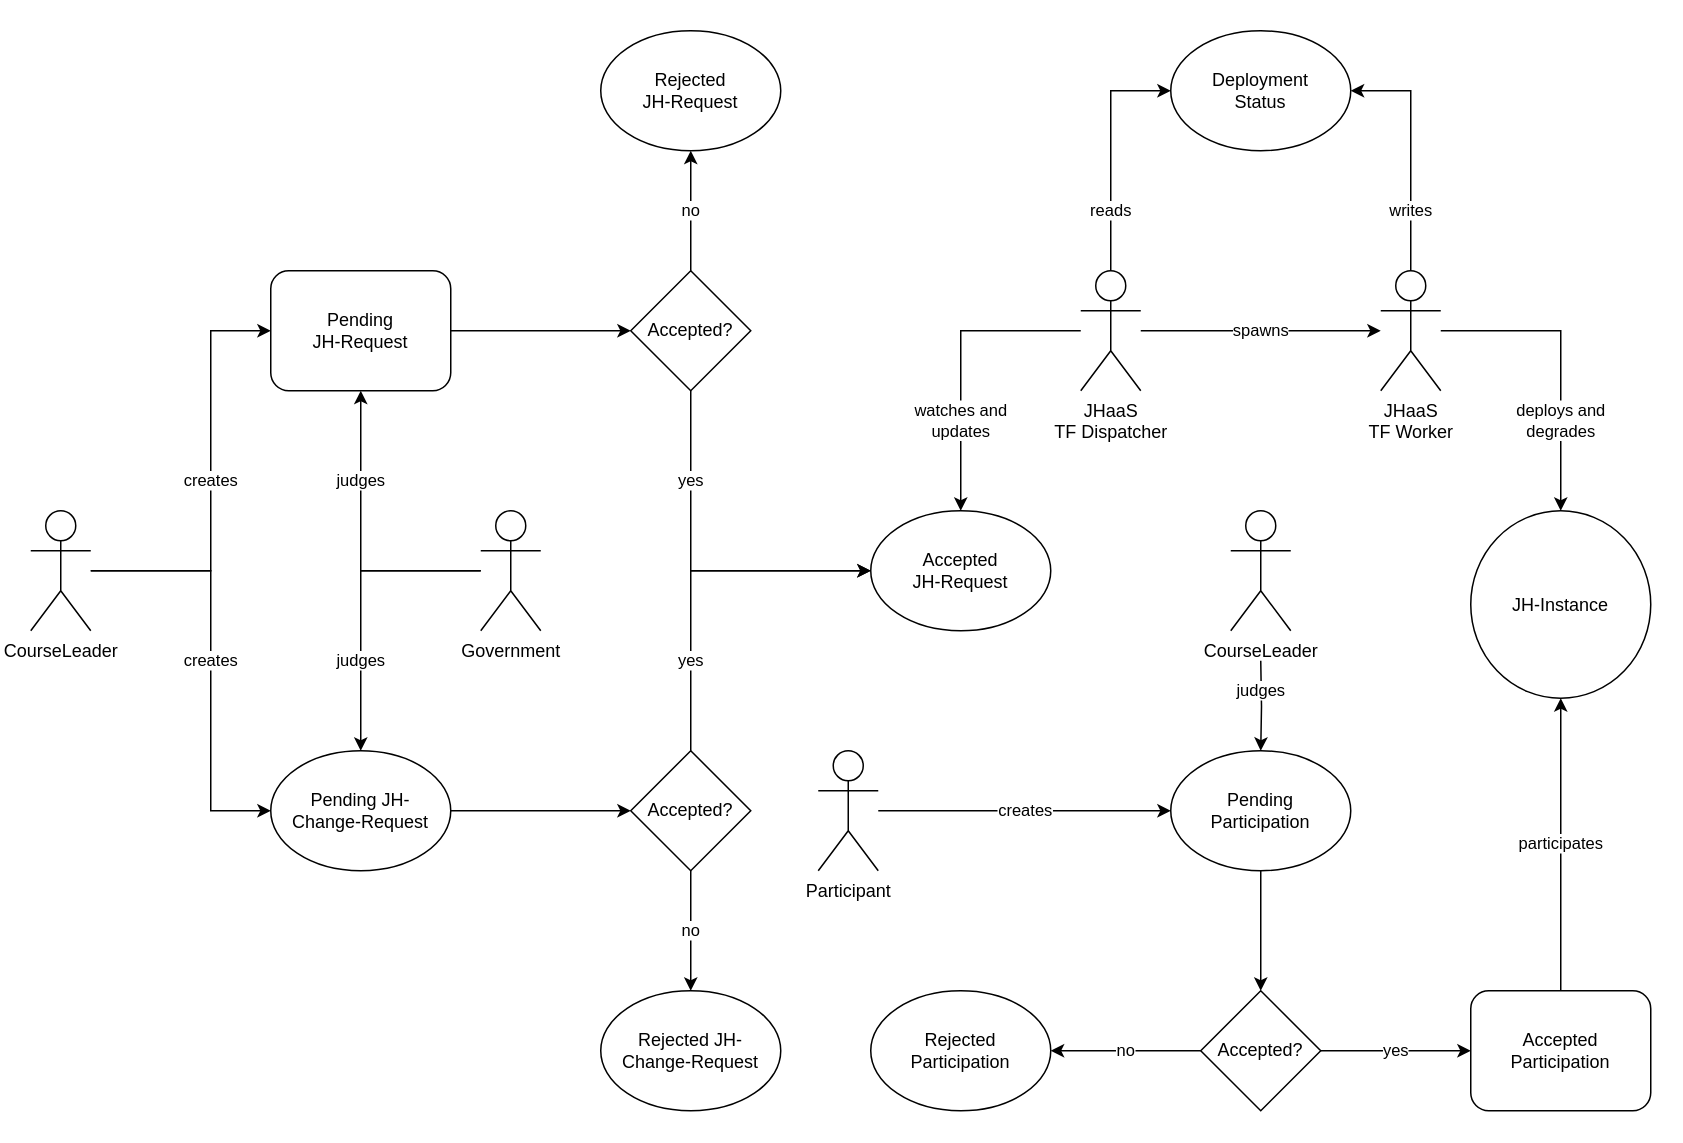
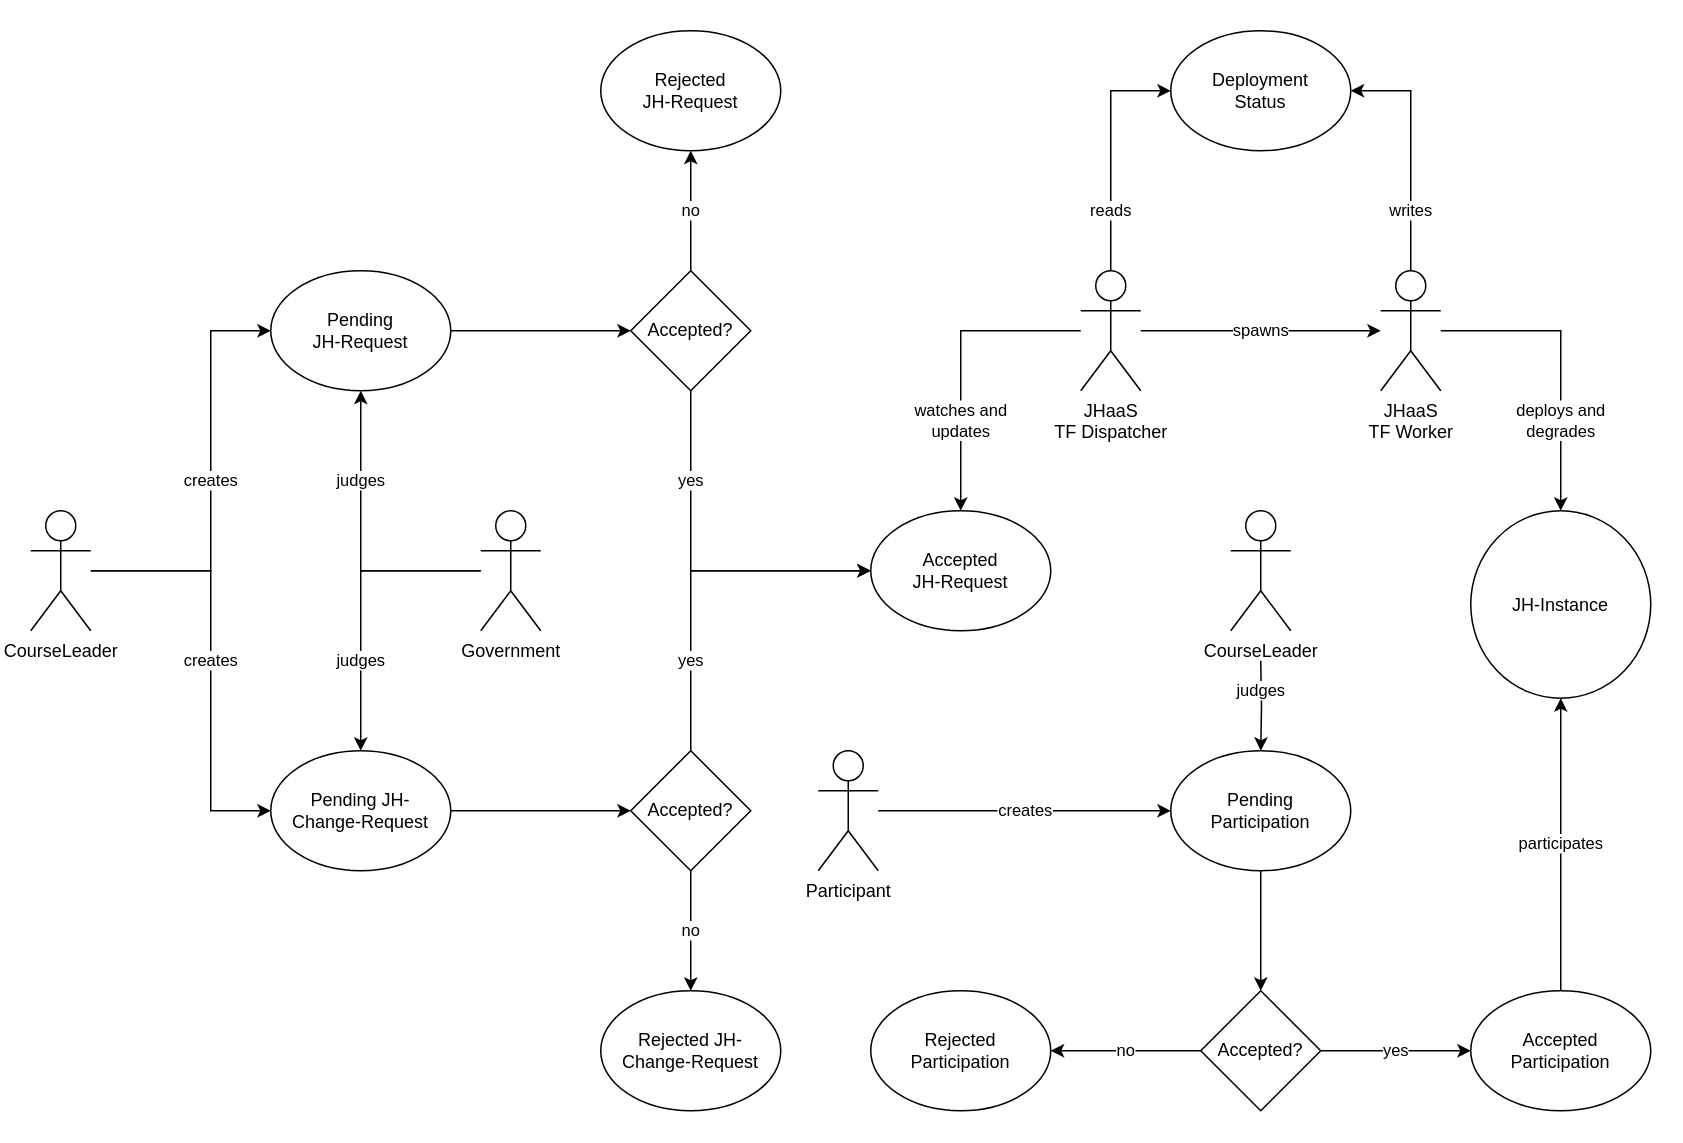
  <mxCell id="0" />
  <mxCell id="1" parent="0" />
  <mxCell id="2" value="creates" style="edgeStyle=orthogonalEdgeStyle;rounded=0;orthogonalLoop=1;jettySize=auto;html=1;entryX=0;entryY=0.5;entryDx=0;entryDy=0;" parent="1" source="4" target="6" edge="1"><mxGeometry relative="1" as="geometry"><Array as="points"><mxPoint x="140" y="380" /><mxPoint x="140" y="220" /></Array></mxGeometry></mxCell>
  <mxCell id="3" value="creates" style="edgeStyle=orthogonalEdgeStyle;rounded=0;orthogonalLoop=1;jettySize=auto;html=1;entryX=0;entryY=0.5;entryDx=0;entryDy=0;" parent="1" source="4" target="8" edge="1"><mxGeometry relative="1" as="geometry"><Array as="points"><mxPoint x="140" y="380" /><mxPoint x="140" y="540" /></Array></mxGeometry></mxCell>
  <mxCell id="4" value="CourseLeader" style="shape=umlActor;verticalLabelPosition=bottom;verticalAlign=top;html=1;outlineConnect=0;" parent="1" vertex="1"><mxGeometry x="20" y="340" width="40" height="80" as="geometry" /></mxCell>
  <mxCell id="5" style="edgeStyle=orthogonalEdgeStyle;rounded=0;orthogonalLoop=1;jettySize=auto;html=1;entryX=0;entryY=0.5;entryDx=0;entryDy=0;" parent="1" source="6" target="14" edge="1"><mxGeometry relative="1" as="geometry" /></mxCell>
- <mxCell id="6" value="Pending&lt;br&gt;&lt;div&gt;JH-Request&lt;/div&gt;" style="whiteSpace=wrap;html=1;rounded=1;" parent="1" vertex="1"><mxGeometry x="180" y="180" width="120" height="80" as="geometry" /></mxCell>
+ <mxCell id="6" value="Pending&lt;br&gt;&lt;div&gt;JH-Request&lt;/div&gt;" style="ellipse;whiteSpace=wrap;html=1;" parent="1" vertex="1"><mxGeometry x="180" y="180" width="120" height="80" as="geometry" /></mxCell>
  <mxCell id="7" style="edgeStyle=orthogonalEdgeStyle;rounded=0;orthogonalLoop=1;jettySize=auto;html=1;entryX=0;entryY=0.5;entryDx=0;entryDy=0;" parent="1" source="8" target="17" edge="1"><mxGeometry relative="1" as="geometry" /></mxCell>
  <mxCell id="8" value="&lt;div&gt;Pending JH-&lt;/div&gt;&lt;div&gt;Change-Request&lt;/div&gt;" style="ellipse;whiteSpace=wrap;html=1;" parent="1" vertex="1"><mxGeometry x="180" y="500" width="120" height="80" as="geometry" /></mxCell>
  <mxCell id="9" value="judges" style="edgeStyle=orthogonalEdgeStyle;rounded=0;orthogonalLoop=1;jettySize=auto;html=1;entryX=0.5;entryY=1;entryDx=0;entryDy=0;" parent="1" source="11" target="6" edge="1"><mxGeometry x="0.4" relative="1" as="geometry"><mxPoint x="340" y="220" as="targetPoint" /><mxPoint as="offset" /></mxGeometry></mxCell>
  <mxCell id="10" value="judges" style="edgeStyle=orthogonalEdgeStyle;rounded=0;orthogonalLoop=1;jettySize=auto;html=1;entryX=0.5;entryY=0;entryDx=0;entryDy=0;" parent="1" source="11" target="8" edge="1"><mxGeometry x="0.4" relative="1" as="geometry"><mxPoint x="340" y="540" as="targetPoint" /><mxPoint as="offset" /></mxGeometry></mxCell>
  <mxCell id="11" value="Government" style="shape=umlActor;verticalLabelPosition=bottom;verticalAlign=top;html=1;outlineConnect=0;" parent="1" vertex="1"><mxGeometry x="320" y="340" width="40" height="80" as="geometry" /></mxCell>
  <mxCell id="12" value="yes" style="edgeStyle=orthogonalEdgeStyle;rounded=0;orthogonalLoop=1;jettySize=auto;html=1;exitX=0.5;exitY=1;exitDx=0;exitDy=0;entryX=0;entryY=0.5;entryDx=0;entryDy=0;" parent="1" source="14" target="18" edge="1"><mxGeometry x="-0.5" relative="1" as="geometry"><mxPoint as="offset" /></mxGeometry></mxCell>
  <mxCell id="13" value="no" style="edgeStyle=orthogonalEdgeStyle;rounded=0;orthogonalLoop=1;jettySize=auto;html=1;exitX=0.5;exitY=0;exitDx=0;exitDy=0;entryX=0.5;entryY=1;entryDx=0;entryDy=0;" parent="1" source="14" target="19" edge="1"><mxGeometry relative="1" as="geometry" /></mxCell>
  <mxCell id="14" value="Accepted?" style="rhombus;whiteSpace=wrap;html=1;" parent="1" vertex="1"><mxGeometry x="420" y="180" width="80" height="80" as="geometry" /></mxCell>
  <mxCell id="15" value="yes" style="edgeStyle=orthogonalEdgeStyle;rounded=0;orthogonalLoop=1;jettySize=auto;html=1;exitX=0.5;exitY=0;exitDx=0;exitDy=0;entryX=0;entryY=0.5;entryDx=0;entryDy=0;" parent="1" source="17" target="18" edge="1"><mxGeometry x="-0.5" relative="1" as="geometry"><mxPoint as="offset" /></mxGeometry></mxCell>
  <mxCell id="16" value="no" style="edgeStyle=orthogonalEdgeStyle;rounded=0;orthogonalLoop=1;jettySize=auto;html=1;exitX=0.5;exitY=1;exitDx=0;exitDy=0;entryX=0.5;entryY=0;entryDx=0;entryDy=0;" parent="1" source="17" target="20" edge="1"><mxGeometry relative="1" as="geometry" /></mxCell>
  <mxCell id="17" value="Accepted?" style="rhombus;whiteSpace=wrap;html=1;" parent="1" vertex="1"><mxGeometry x="420" y="500" width="80" height="80" as="geometry" /></mxCell>
  <mxCell id="18" value="&lt;div&gt;Accepted&lt;/div&gt;&lt;div&gt;JH-Request&lt;/div&gt;" style="ellipse;whiteSpace=wrap;html=1;" parent="1" vertex="1"><mxGeometry x="580" y="340" width="120" height="80" as="geometry" /></mxCell>
  <mxCell id="19" value="Rejected&lt;br&gt;JH-Request" style="ellipse;whiteSpace=wrap;html=1;" parent="1" vertex="1"><mxGeometry x="400" y="20" width="120" height="80" as="geometry" /></mxCell>
  <mxCell id="20" value="Rejected JH-&lt;br&gt;Change-Request" style="ellipse;whiteSpace=wrap;html=1;" parent="1" vertex="1"><mxGeometry x="400" y="660" width="120" height="80" as="geometry" /></mxCell>
  <mxCell id="21" value="&lt;div&gt;watches and&lt;/div&gt;&lt;div&gt;updates&lt;/div&gt;" style="edgeStyle=orthogonalEdgeStyle;rounded=0;orthogonalLoop=1;jettySize=auto;html=1;entryX=0.5;entryY=0;entryDx=0;entryDy=0;" parent="1" source="24" target="18" edge="1"><mxGeometry x="0.4" relative="1" as="geometry"><mxPoint as="offset" /></mxGeometry></mxCell>
  <mxCell id="22" value="spawns" style="edgeStyle=orthogonalEdgeStyle;rounded=0;orthogonalLoop=1;jettySize=auto;html=1;" parent="1" source="24" target="27" edge="1"><mxGeometry relative="1" as="geometry" /></mxCell>
  <mxCell id="23" value="reads" style="edgeStyle=orthogonalEdgeStyle;rounded=0;orthogonalLoop=1;jettySize=auto;html=1;exitX=0.5;exitY=0;exitDx=0;exitDy=0;exitPerimeter=0;entryX=0;entryY=0.5;entryDx=0;entryDy=0;" parent="1" source="24" target="29" edge="1"><mxGeometry x="-0.5" relative="1" as="geometry"><mxPoint as="offset" /></mxGeometry></mxCell>
  <mxCell id="24" value="JHaaS&lt;br&gt;TF Dispatcher" style="shape=umlActor;verticalLabelPosition=bottom;verticalAlign=top;html=1;outlineConnect=0;" parent="1" vertex="1"><mxGeometry x="720" y="180" width="40" height="80" as="geometry" /></mxCell>
  <mxCell id="25" value="&lt;div&gt;deploys and&lt;/div&gt;&lt;div&gt;degrades&lt;br&gt;&lt;/div&gt;" style="edgeStyle=orthogonalEdgeStyle;rounded=0;orthogonalLoop=1;jettySize=auto;html=1;entryX=0.5;entryY=0;entryDx=0;entryDy=0;" parent="1" source="27" target="28" edge="1"><mxGeometry x="0.4" relative="1" as="geometry"><mxPoint as="offset" /></mxGeometry></mxCell>
  <mxCell id="26" value="writes" style="edgeStyle=orthogonalEdgeStyle;rounded=0;orthogonalLoop=1;jettySize=auto;html=1;exitX=0.5;exitY=0;exitDx=0;exitDy=0;exitPerimeter=0;entryX=1;entryY=0.5;entryDx=0;entryDy=0;" parent="1" source="27" target="29" edge="1"><mxGeometry x="-0.5" relative="1" as="geometry"><mxPoint as="offset" /></mxGeometry></mxCell>
  <mxCell id="27" value="JHaaS&lt;br&gt;TF Worker" style="shape=umlActor;verticalLabelPosition=bottom;verticalAlign=top;html=1;outlineConnect=0;" parent="1" vertex="1"><mxGeometry x="920" y="180" width="40" height="80" as="geometry" /></mxCell>
  <mxCell id="28" value="JH-Instance" style="ellipse;whiteSpace=wrap;html=1;" parent="1" vertex="1"><mxGeometry x="980" y="340" width="120" height="125" as="geometry" /></mxCell>
  <mxCell id="29" value="&lt;div&gt;Deployment&lt;/div&gt;&lt;div&gt;Status&lt;br&gt;&lt;/div&gt;" style="ellipse;whiteSpace=wrap;html=1;" parent="1" vertex="1"><mxGeometry x="780" y="20" width="120" height="80" as="geometry" /></mxCell>
  <mxCell id="30" style="edgeStyle=orthogonalEdgeStyle;rounded=0;orthogonalLoop=1;jettySize=auto;html=1;entryX=0.5;entryY=0;entryDx=0;entryDy=0;" parent="1" source="31" target="37" edge="1"><mxGeometry relative="1" as="geometry" /></mxCell>
  <mxCell id="31" value="Pending&lt;br&gt;&lt;div&gt;Participation&lt;/div&gt;" style="ellipse;whiteSpace=wrap;html=1;" parent="1" vertex="1"><mxGeometry x="780" y="500" width="120" height="80" as="geometry" /></mxCell>
  <mxCell id="32" value="creates" style="edgeStyle=orthogonalEdgeStyle;rounded=0;orthogonalLoop=1;jettySize=auto;html=1;entryX=0;entryY=0.5;entryDx=0;entryDy=0;" parent="1" source="33" target="31" edge="1"><mxGeometry relative="1" as="geometry" /></mxCell>
  <mxCell id="33" value="Participant" style="shape=umlActor;verticalLabelPosition=bottom;verticalAlign=top;html=1;outlineConnect=0;" parent="1" vertex="1"><mxGeometry x="545" y="500" width="40" height="80" as="geometry" /></mxCell>
  <mxCell id="34" value="&lt;div&gt;Rejected&lt;/div&gt;&lt;div&gt;Participation&lt;br&gt;&lt;/div&gt;" style="ellipse;whiteSpace=wrap;html=1;" parent="1" vertex="1"><mxGeometry x="580" y="660" width="120" height="80" as="geometry" /></mxCell>
  <mxCell id="35" value="no" style="edgeStyle=orthogonalEdgeStyle;rounded=0;orthogonalLoop=1;jettySize=auto;html=1;" parent="1" source="37" target="34" edge="1"><mxGeometry relative="1" as="geometry" /></mxCell>
  <mxCell id="36" value="yes" style="edgeStyle=orthogonalEdgeStyle;rounded=0;orthogonalLoop=1;jettySize=auto;html=1;" parent="1" source="37" target="39" edge="1"><mxGeometry relative="1" as="geometry" /></mxCell>
  <mxCell id="37" value="Accepted?" style="rhombus;whiteSpace=wrap;html=1;" parent="1" vertex="1"><mxGeometry x="800" y="660" width="80" height="80" as="geometry" /></mxCell>
  <mxCell id="38" value="participates" style="edgeStyle=orthogonalEdgeStyle;rounded=0;orthogonalLoop=1;jettySize=auto;html=1;entryX=0.5;entryY=1;entryDx=0;entryDy=0;" parent="1" source="39" target="28" edge="1"><mxGeometry relative="1" as="geometry" /></mxCell>
- <mxCell id="39" value="&lt;div&gt;Accepted&lt;/div&gt;&lt;div&gt;Participation&lt;br&gt;&lt;/div&gt;" style="whiteSpace=wrap;html=1;rounded=1;" parent="1" vertex="1"><mxGeometry x="980" y="660" width="120" height="80" as="geometry" /></mxCell>
+ <mxCell id="39" value="&lt;div&gt;Accepted&lt;/div&gt;&lt;div&gt;Participation&lt;br&gt;&lt;/div&gt;" style="ellipse;whiteSpace=wrap;html=1;" parent="1" vertex="1"><mxGeometry x="980" y="660" width="120" height="80" as="geometry" /></mxCell>
  <mxCell id="40" value="judges" style="edgeStyle=orthogonalEdgeStyle;rounded=0;orthogonalLoop=1;jettySize=auto;html=1;entryX=0.5;entryY=0;entryDx=0;entryDy=0;" parent="1" target="31" edge="1"><mxGeometry x="-0.339" relative="1" as="geometry"><mxPoint x="840" y="440" as="sourcePoint" /><mxPoint as="offset" /></mxGeometry></mxCell>
  <mxCell id="41" value="CourseLeader" style="shape=umlActor;verticalLabelPosition=bottom;verticalAlign=top;html=1;outlineConnect=0;" parent="1" vertex="1"><mxGeometry x="820" y="340" width="40" height="80" as="geometry" /></mxCell>
